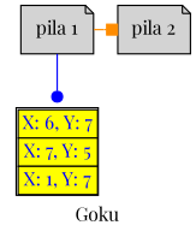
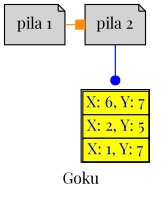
  digraph {
    fontname="Playfair Display"
    label=Goku
    node [fontname="Playfair Display" rankdir=UD shape=note style=filled]
    edge [fontname="Playfair Display"]
    n1 [label="pila 1"]
    n2 [label="pila 2"]
-   n3 [label=< 	<table border="1" cellborder="1" cellspacing="0"> 		<tr><td bgcolor="yellow"><font color="#0000ff">X: 6, Y: 7</font></td></tr> 		<tr><td bgcolor="yellow"><font color="#0000ff">X: 7, Y: 5</font></td></tr> 		<tr><td bgcolor="yellow"><font color="#0000ff">X: 1, Y: 7</font></td></tr> 	</table>> shape=plaintext rankdir="" style=""]
+   n3 [label=< 	<table border="1" cellborder="1" cellspacing="0"> 		<tr><td bgcolor="yellow"><font color="#0000ff">X: 6, Y: 7</font></td></tr> 		<tr><td bgcolor="yellow"><font color="#0000ff">X: 2, Y: 5</font></td></tr> 		<tr><td bgcolor="yellow"><font color="#0000ff">X: 1, Y: 7</font></td></tr> 	</table>> shape=plaintext rankdir="" style=""]
    subgraph sub_1 {
      rank=same
      n1
      n2
    }
    n1 -> n2 [arrowhead=box color=darkorange]
-   n1 -> n3 [arrowhead=dot color=blue]
+   n2 -> n3 [arrowhead=dot color=blue]
  }
